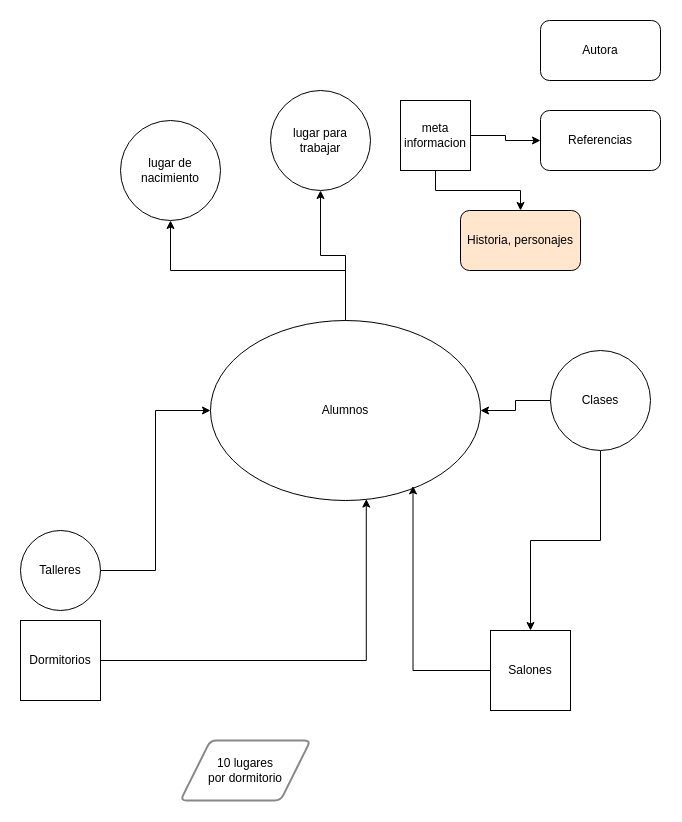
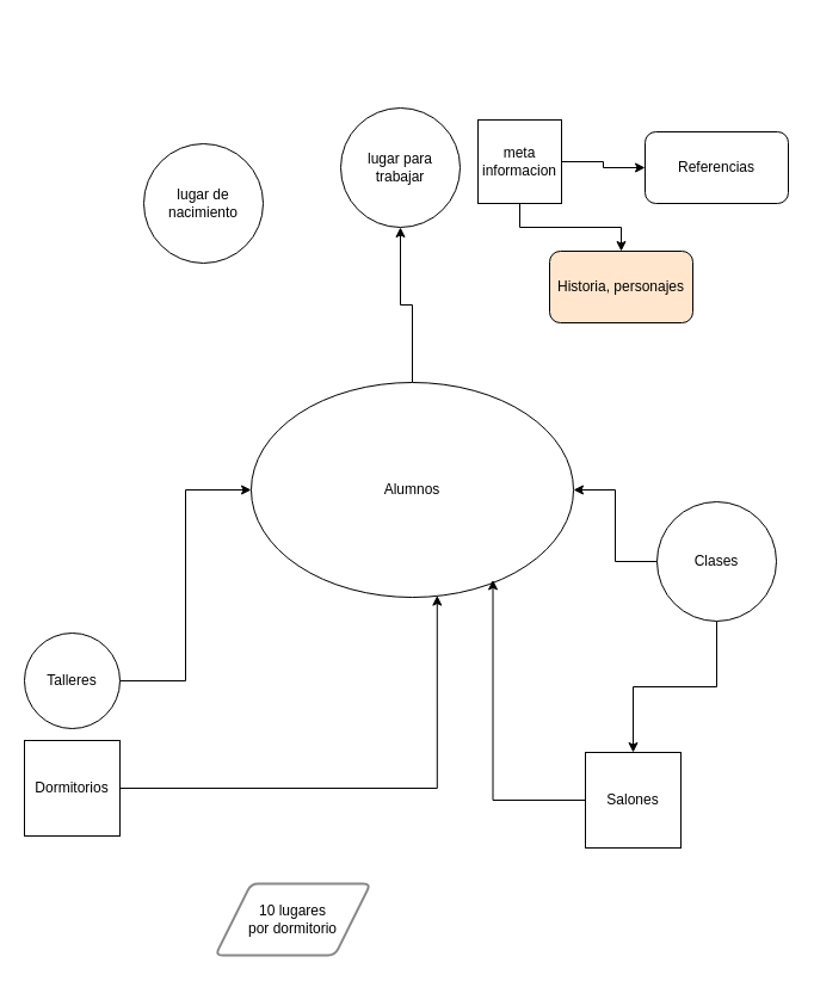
  <mxCell id="0" />
  <mxCell id="1" parent="0" />
- <mxCell id="2" style="edgeStyle=orthogonalEdgeStyle;rounded=0;orthogonalLoop=1;jettySize=auto;html=1;entryX=0.5;entryY=1;entryDx=0;entryDy=0;" edge="1" parent="1" source="4" target="21"><mxGeometry relative="1" as="geometry"><mxPoint x="260" y="150" as="targetPoint" /></mxGeometry></mxCell>
  <mxCell id="3" style="edgeStyle=orthogonalEdgeStyle;rounded=0;orthogonalLoop=1;jettySize=auto;html=1;entryX=0.5;entryY=1;entryDx=0;entryDy=0;" edge="1" parent="1" source="4" target="22"><mxGeometry relative="1" as="geometry"><mxPoint x="330" y="200" as="targetPoint" /></mxGeometry></mxCell>
  <mxCell id="4" value="Alumnos" style="ellipse;whiteSpace=wrap;html=1;" parent="1" vertex="1"><mxGeometry x="210" y="320" width="270" height="180" as="geometry" /></mxCell>
  <mxCell id="5" style="edgeStyle=orthogonalEdgeStyle;rounded=0;orthogonalLoop=1;jettySize=auto;html=1;entryX=0;entryY=0.5;entryDx=0;entryDy=0;exitX=1;exitY=0.5;exitDx=0;exitDy=0;" parent="1" source="19" target="4" edge="1"><mxGeometry relative="1" as="geometry"><mxPoint x="102" y="584" as="sourcePoint" /></mxGeometry></mxCell>
  <mxCell id="6" value="Salones" style="whiteSpace=wrap;html=1;aspect=fixed;" parent="1" vertex="1"><mxGeometry x="490" y="630" width="80" height="80" as="geometry" /></mxCell>
  <mxCell id="7" value="Dormitorios" style="whiteSpace=wrap;html=1;aspect=fixed;" parent="1" vertex="1"><mxGeometry x="20" y="620" width="80" height="80" as="geometry" /></mxCell>
  <mxCell id="8" style="edgeStyle=orthogonalEdgeStyle;rounded=0;orthogonalLoop=1;jettySize=auto;html=1;entryX=0.75;entryY=0.919;entryDx=0;entryDy=0;entryPerimeter=0;" parent="1" source="6" target="4" edge="1"><mxGeometry relative="1" as="geometry" /></mxCell>
  <mxCell id="9" style="edgeStyle=orthogonalEdgeStyle;rounded=0;orthogonalLoop=1;jettySize=auto;html=1;entryX=0.577;entryY=0.992;entryDx=0;entryDy=0;entryPerimeter=0;" parent="1" source="7" target="4" edge="1"><mxGeometry relative="1" as="geometry" /></mxCell>
  <mxCell id="10" style="edgeStyle=orthogonalEdgeStyle;rounded=0;orthogonalLoop=1;jettySize=auto;html=1;" parent="1" source="12" target="14" edge="1"><mxGeometry relative="1" as="geometry" /></mxCell>
  <mxCell id="11" style="edgeStyle=orthogonalEdgeStyle;rounded=0;orthogonalLoop=1;jettySize=auto;html=1;" parent="1" source="12" target="15" edge="1"><mxGeometry relative="1" as="geometry" /></mxCell>
  <mxCell id="12" value="meta informacion" style="whiteSpace=wrap;html=1;aspect=fixed;" parent="1" vertex="1"><mxGeometry x="400" y="100" width="70" height="70" as="geometry" /></mxCell>
- <mxCell id="13" value="Autora" style="rounded=1;whiteSpace=wrap;html=1;" parent="1" vertex="1"><mxGeometry x="540" y="20" width="120" height="60" as="geometry" /></mxCell>
  <mxCell id="14" value="Referencias" style="rounded=1;whiteSpace=wrap;html=1;" parent="1" vertex="1"><mxGeometry x="540" y="110" width="120" height="60" as="geometry" /></mxCell>
  <mxCell id="15" value="Historia, personajes" style="rounded=1;whiteSpace=wrap;html=1;fillColor=#ffe6cc;" parent="1" vertex="1"><mxGeometry x="460" y="210" width="120" height="60" as="geometry" /></mxCell>
  <mxCell id="16" style="edgeStyle=orthogonalEdgeStyle;rounded=0;orthogonalLoop=1;jettySize=auto;html=1;" parent="1" source="18" target="4" edge="1"><mxGeometry relative="1" as="geometry" /></mxCell>
  <mxCell id="17" style="edgeStyle=orthogonalEdgeStyle;rounded=0;orthogonalLoop=1;jettySize=auto;html=1;entryX=0.5;entryY=0;entryDx=0;entryDy=0;" parent="1" source="18" target="6" edge="1"><mxGeometry relative="1" as="geometry" /></mxCell>
- <mxCell id="18" value="Clases" style="ellipse;whiteSpace=wrap;html=1;aspect=fixed;" parent="1" vertex="1"><mxGeometry x="550" y="350" width="100" height="100" as="geometry" /></mxCell>
+ <mxCell id="18" value="Clases" style="ellipse;whiteSpace=wrap;html=1;aspect=fixed;" parent="1" vertex="1"><mxGeometry x="550" y="420" width="100" height="100" as="geometry" /></mxCell>
  <mxCell id="19" value="Talleres" style="ellipse;whiteSpace=wrap;html=1;aspect=fixed;" parent="1" vertex="1"><mxGeometry x="20" y="530" width="80" height="80" as="geometry" /></mxCell>
  <mxCell id="20" value="10 lugares&lt;div&gt;por dormitorio&lt;/div&gt;" style="shape=parallelogram;html=1;strokeWidth=2;perimeter=parallelogramPerimeter;whiteSpace=wrap;rounded=1;arcSize=12;size=0.23;strokeColor=#888888;" parent="1" vertex="1"><mxGeometry x="180" y="740" width="130" height="60" as="geometry" /></mxCell>
  <mxCell id="21" value="lugar de nacimiento" style="ellipse;whiteSpace=wrap;html=1;aspect=fixed;" vertex="1" parent="1"><mxGeometry x="120" y="120" width="100" height="100" as="geometry" /></mxCell>
- <mxCell id="22" value="lugar para trabajar" style="ellipse;whiteSpace=wrap;html=1;aspect=fixed;" vertex="1" parent="1"><mxGeometry x="270" y="90" width="100" height="100" as="geometry" /></mxCell>
+ <mxCell id="22" value="lugar para trabajar" style="ellipse;whiteSpace=wrap;html=1;aspect=fixed;" vertex="1" parent="1"><mxGeometry x="285" y="90" width="100" height="100" as="geometry" /></mxCell>
